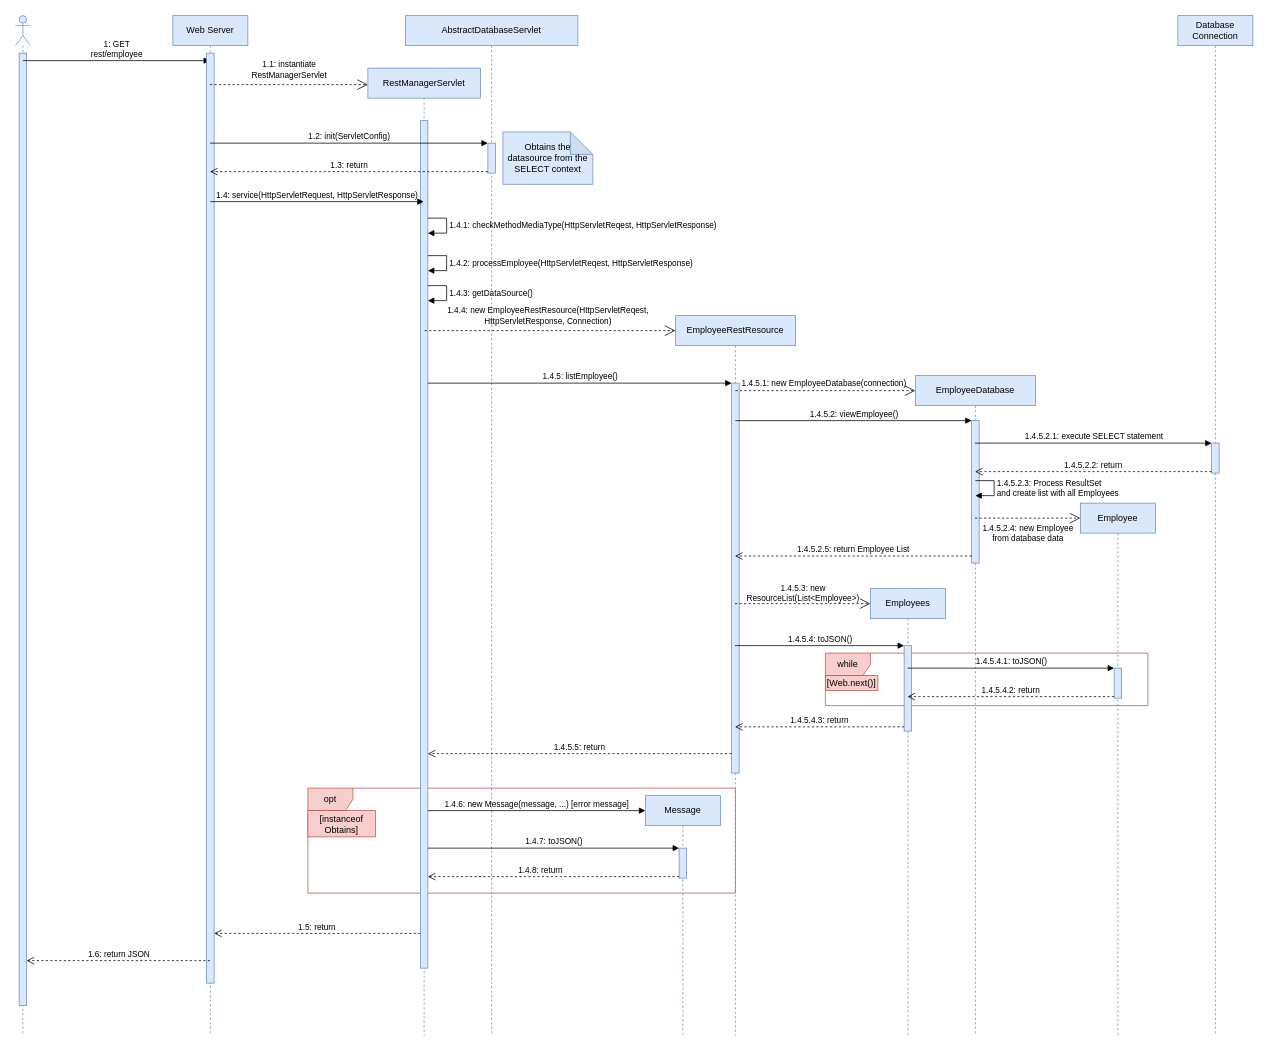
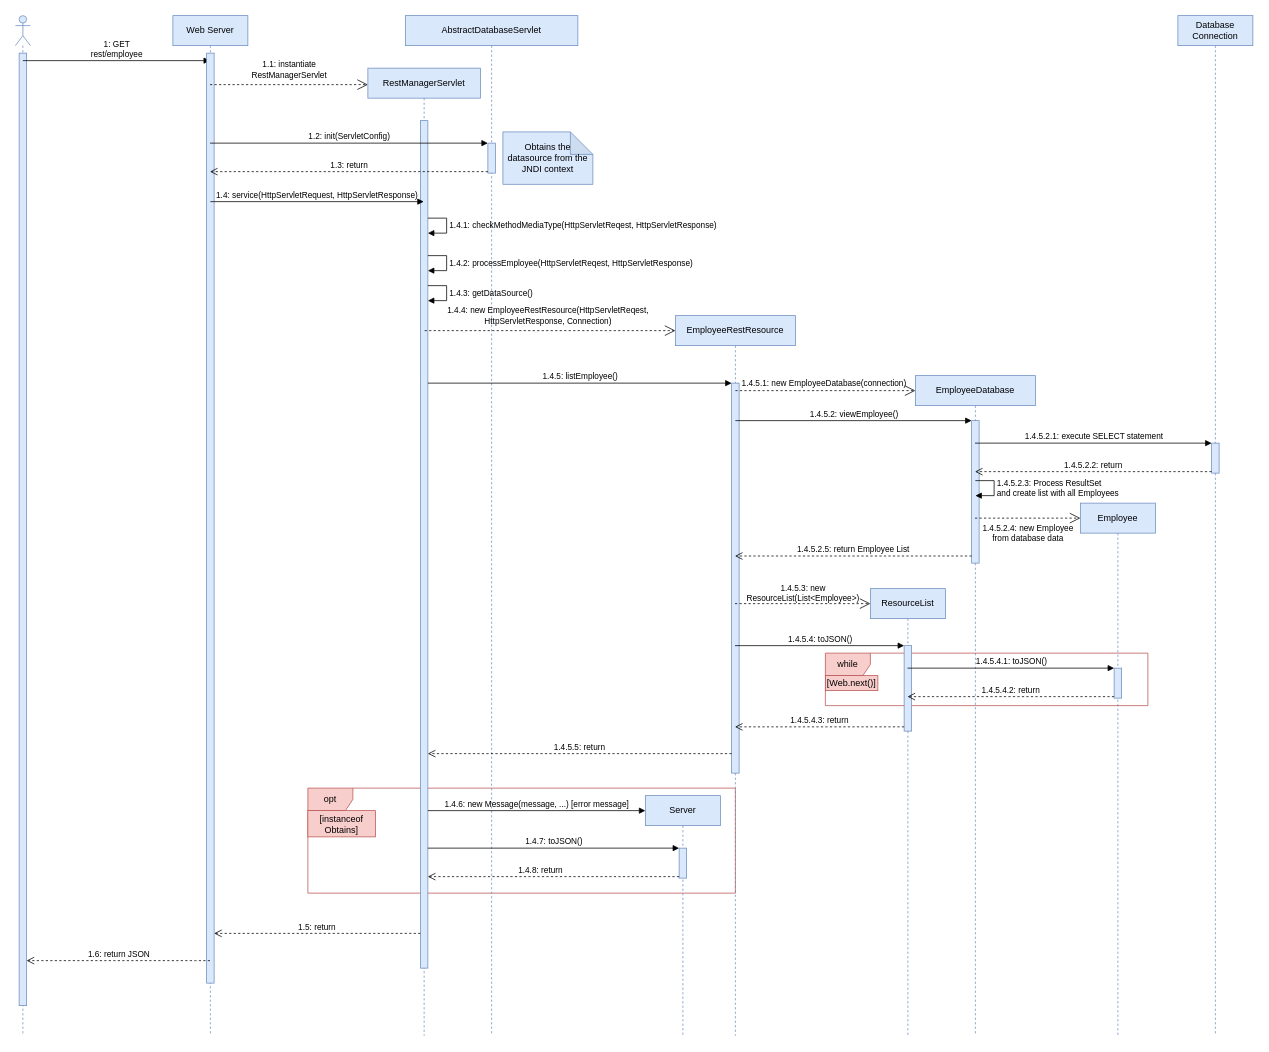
  <mxCell id="0" />
  <mxCell id="1" parent="0" />
  <mxCell id="2" value="opt" style="shape=umlFrame;whiteSpace=wrap;html=1;fillColor=#f8cecc;strokeColor=#b85450;" parent="1" vertex="1"><mxGeometry x="410" y="1050" width="570" height="140" as="geometry" /></mxCell>
  <mxCell id="3" value="" style="shape=umlLifeline;participant=umlActor;perimeter=lifelinePerimeter;whiteSpace=wrap;html=1;container=1;collapsible=0;recursiveResize=0;verticalAlign=top;spacingTop=36;outlineConnect=0;fillColor=#dae8fc;strokeColor=#6c8ebf;" parent="1" vertex="1"><mxGeometry x="20" y="20" width="20" height="1360" as="geometry" /></mxCell>
  <mxCell id="4" value="" style="html=1;points=[];perimeter=orthogonalPerimeter;fillColor=#dae8fc;strokeColor=#6c8ebf;" parent="3" vertex="1"><mxGeometry x="5" y="50" width="10" height="1270" as="geometry" /></mxCell>
  <mxCell id="5" value="1: GET&lt;br&gt;rest/employee" style="html=1;verticalAlign=bottom;endArrow=block;labelBackgroundColor=none;" parent="3" target="10" edge="1"><mxGeometry width="80" relative="1" as="geometry"><mxPoint x="10" y="60" as="sourcePoint" /><mxPoint x="90" y="60" as="targetPoint" /></mxGeometry></mxCell>
  <mxCell id="6" value="Database Connection" style="shape=umlLifeline;perimeter=lifelinePerimeter;whiteSpace=wrap;html=1;container=1;collapsible=0;recursiveResize=0;outlineConnect=0;fillColor=#dae8fc;strokeColor=#6c8ebf;" parent="1" vertex="1"><mxGeometry x="1570" y="20" width="100" height="1360" as="geometry" /></mxCell>
  <mxCell id="7" value="" style="html=1;points=[];perimeter=orthogonalPerimeter;fillColor=#dae8fc;strokeColor=#6c8ebf;" parent="6" vertex="1"><mxGeometry x="45" y="570" width="10" height="40" as="geometry" /></mxCell>
  <mxCell id="8" value="RestManagerServlet" style="shape=umlLifeline;perimeter=lifelinePerimeter;whiteSpace=wrap;html=1;container=1;collapsible=0;recursiveResize=0;outlineConnect=0;fillColor=#dae8fc;strokeColor=#6c8ebf;" parent="1" vertex="1"><mxGeometry x="490" y="90" width="150" height="1290" as="geometry" /></mxCell>
  <mxCell id="9" value="" style="html=1;points=[];perimeter=orthogonalPerimeter;fillColor=#dae8fc;strokeColor=#6c8ebf;" parent="8" vertex="1"><mxGeometry x="70" y="70" width="10" height="1130" as="geometry" /></mxCell>
  <mxCell id="10" value="Web Server" style="shape=umlLifeline;perimeter=lifelinePerimeter;whiteSpace=wrap;html=1;container=1;collapsible=0;recursiveResize=0;outlineConnect=0;fillColor=#dae8fc;strokeColor=#6c8ebf;" parent="1" vertex="1"><mxGeometry x="230" y="20" width="100" height="1360" as="geometry" /></mxCell>
  <mxCell id="11" value="" style="html=1;points=[];perimeter=orthogonalPerimeter;fillColor=#dae8fc;strokeColor=#6c8ebf;" parent="10" vertex="1"><mxGeometry x="45" y="50" width="10" height="1240" as="geometry" /></mxCell>
  <mxCell id="12" value="1.4: service(HttpServletRequest, HttpServletResponse)" style="html=1;verticalAlign=bottom;endArrow=block;labelBackgroundColor=none;" parent="10" edge="1"><mxGeometry width="80" relative="1" as="geometry"><mxPoint x="50" y="248" as="sourcePoint" /><mxPoint x="334.5" y="248" as="targetPoint" /></mxGeometry></mxCell>
  <mxCell id="13" value="AbstractDatabaseServlet" style="shape=umlLifeline;perimeter=lifelinePerimeter;whiteSpace=wrap;html=1;container=1;collapsible=0;recursiveResize=0;outlineConnect=0;fillColor=#dae8fc;strokeColor=#6c8ebf;" parent="1" vertex="1"><mxGeometry x="540" y="20" width="230" height="1360" as="geometry" /></mxCell>
  <mxCell id="14" value="" style="html=1;points=[];perimeter=orthogonalPerimeter;fillColor=#dae8fc;strokeColor=#6c8ebf;" parent="13" vertex="1"><mxGeometry x="110" y="170" width="10" height="40" as="geometry" /></mxCell>
- <mxCell id="15" value="Obtains the datasource from the SELECT context" style="shape=note;whiteSpace=wrap;html=1;backgroundOutline=1;darkOpacity=0.05;fillColor=#dae8fc;strokeColor=#6c8ebf;" parent="13" vertex="1"><mxGeometry x="130" y="155" width="120" height="70" as="geometry" /></mxCell>
+ <mxCell id="15" value="Obtains the datasource from the JNDI context" style="shape=note;whiteSpace=wrap;html=1;backgroundOutline=1;darkOpacity=0.05;fillColor=#dae8fc;strokeColor=#6c8ebf;" parent="13" vertex="1"><mxGeometry x="130" y="155" width="120" height="70" as="geometry" /></mxCell>
  <mxCell id="16" value="1.4.1: checkMethodMediaType(HttpServletReqest, HttpServletResponse)" style="edgeStyle=orthogonalEdgeStyle;html=1;align=left;spacingLeft=2;endArrow=block;rounded=0;entryX=1;entryY=0;labelBackgroundColor=none;" parent="13" edge="1"><mxGeometry relative="1" as="geometry"><mxPoint x="30" y="270" as="sourcePoint" /><Array as="points"><mxPoint x="55" y="270" /></Array><mxPoint x="30" y="290" as="targetPoint" /></mxGeometry></mxCell>
  <mxCell id="17" value="1.2: init(ServletConfig)" style="html=1;verticalAlign=bottom;endArrow=block;entryX=0;entryY=0;labelBackgroundColor=none;" parent="1" source="10" target="14" edge="1"><mxGeometry relative="1" as="geometry"><mxPoint x="565" y="170" as="sourcePoint" /></mxGeometry></mxCell>
  <mxCell id="18" value="1.3: return" style="html=1;verticalAlign=bottom;endArrow=open;dashed=1;endSize=8;exitX=0;exitY=0.95;labelBackgroundColor=none;" parent="1" source="14" target="10" edge="1"><mxGeometry relative="1" as="geometry"><mxPoint x="565" y="246" as="targetPoint" /></mxGeometry></mxCell>
  <mxCell id="19" value="1.1: instantiate&lt;br&gt;RestManagerServlet" style="endArrow=open;endSize=12;dashed=1;html=1;movable=1;resizable=0;rotatable=0;deletable=1;editable=1;connectable=0;labelBackgroundColor=none;" parent="1" source="10" edge="1"><mxGeometry y="20" width="160" relative="1" as="geometry"><mxPoint x="320" y="112" as="sourcePoint" /><mxPoint x="490" y="112" as="targetPoint" /><mxPoint as="offset" /></mxGeometry></mxCell>
  <mxCell id="20" value="1.4.3: getDataSource()" style="edgeStyle=orthogonalEdgeStyle;html=1;align=left;spacingLeft=2;endArrow=block;rounded=0;entryX=1;entryY=0;labelBackgroundColor=none;" parent="1" edge="1"><mxGeometry relative="1" as="geometry"><mxPoint x="570" y="380" as="sourcePoint" /><Array as="points"><mxPoint x="595" y="380" /></Array><mxPoint x="570" y="400" as="targetPoint" /></mxGeometry></mxCell>
  <mxCell id="21" value="EmployeeRestResource" style="shape=umlLifeline;perimeter=lifelinePerimeter;whiteSpace=wrap;html=1;container=1;collapsible=0;recursiveResize=0;outlineConnect=0;fillColor=#dae8fc;strokeColor=#6c8ebf;" parent="1" vertex="1"><mxGeometry x="900" y="420" width="160" height="960" as="geometry" /></mxCell>
  <mxCell id="22" value="" style="html=1;points=[];perimeter=orthogonalPerimeter;fillColor=#dae8fc;strokeColor=#6c8ebf;" parent="21" vertex="1"><mxGeometry x="75" y="90" width="10" height="520" as="geometry" /></mxCell>
  <mxCell id="23" value="1.4.4: new EmployeeRestResource(&lt;span style=&quot;text-align: left&quot;&gt;HttpServletReqest,&lt;br&gt;HttpServletResponse, Connection&lt;/span&gt;)" style="endArrow=open;endSize=12;dashed=1;html=1;exitX=0.14;exitY=0.424;exitDx=0;exitDy=0;exitPerimeter=0;labelBackgroundColor=none;" parent="1" edge="1"><mxGeometry x="-0.017" y="20" width="160" relative="1" as="geometry"><mxPoint x="565.7" y="440" as="sourcePoint" /><mxPoint x="900" y="440" as="targetPoint" /><mxPoint as="offset" /></mxGeometry></mxCell>
  <mxCell id="24" value="1.4.5: listEmployee()" style="html=1;verticalAlign=bottom;endArrow=block;entryX=0;entryY=0;labelBackgroundColor=none;" parent="1" source="9" target="22" edge="1"><mxGeometry relative="1" as="geometry"><mxPoint x="905" y="510" as="sourcePoint" /></mxGeometry></mxCell>
  <mxCell id="25" value="1.4.5.5: return" style="html=1;verticalAlign=bottom;endArrow=open;dashed=1;endSize=8;exitX=0;exitY=0.95;labelBackgroundColor=none;" parent="1" source="22" target="9" edge="1"><mxGeometry relative="1" as="geometry"><mxPoint x="905" y="586" as="targetPoint" /></mxGeometry></mxCell>
  <mxCell id="26" value="1.6: return JSON" style="html=1;verticalAlign=bottom;endArrow=open;dashed=1;endSize=8;labelBackgroundColor=none;" parent="1" source="10" target="4" edge="1"><mxGeometry relative="1" as="geometry"><mxPoint x="250" y="1300" as="sourcePoint" /><mxPoint x="50" y="1300" as="targetPoint" /><Array as="points"><mxPoint x="260" y="1280" /></Array></mxGeometry></mxCell>
  <mxCell id="27" value="1.4.2: processEmployee(HttpServletReqest, HttpServletResponse)" style="edgeStyle=orthogonalEdgeStyle;html=1;align=left;spacingLeft=2;endArrow=block;rounded=0;entryX=1;entryY=0;labelBackgroundColor=none;" parent="1" edge="1"><mxGeometry relative="1" as="geometry"><mxPoint x="570" y="340" as="sourcePoint" /><Array as="points"><mxPoint x="595" y="340" /></Array><mxPoint x="570" y="360" as="targetPoint" /></mxGeometry></mxCell>
  <mxCell id="28" value="EmployeeDatabase" style="shape=umlLifeline;perimeter=lifelinePerimeter;whiteSpace=wrap;html=1;container=1;collapsible=0;recursiveResize=0;outlineConnect=0;fillColor=#dae8fc;strokeColor=#6c8ebf;" parent="1" vertex="1"><mxGeometry x="1220" y="500" width="160" height="880" as="geometry" /></mxCell>
  <mxCell id="29" value="" style="html=1;points=[];perimeter=orthogonalPerimeter;fillColor=#dae8fc;strokeColor=#6c8ebf;" parent="28" vertex="1"><mxGeometry x="75" y="60" width="10" height="190" as="geometry" /></mxCell>
  <mxCell id="30" value="1.4.5.2: viewEmployee()" style="html=1;verticalAlign=bottom;endArrow=block;entryX=0;entryY=0;labelBackgroundColor=none;" parent="1" target="29" edge="1"><mxGeometry relative="1" as="geometry"><mxPoint x="980" y="560" as="sourcePoint" /></mxGeometry></mxCell>
  <mxCell id="31" value="1.4.5.2.5: return Employee List" style="html=1;verticalAlign=bottom;endArrow=open;dashed=1;endSize=8;exitX=0;exitY=0.95;labelBackgroundColor=none;" parent="1" source="29" target="21" edge="1"><mxGeometry relative="1" as="geometry"><mxPoint x="980" y="693" as="targetPoint" /></mxGeometry></mxCell>
  <mxCell id="32" value="1.4.5.1: new EmployeeDatabase(connection)" style="endArrow=open;endSize=12;dashed=1;html=1;labelBackgroundColor=none;" parent="1" edge="1"><mxGeometry x="-0.017" y="10" width="160" relative="1" as="geometry"><mxPoint x="980" y="520" as="sourcePoint" /><mxPoint x="1220" y="520" as="targetPoint" /><mxPoint as="offset" /></mxGeometry></mxCell>
  <mxCell id="33" value="1.4.5.2.1: execute SELECT statement" style="html=1;verticalAlign=bottom;endArrow=block;entryX=0;entryY=0;labelBackgroundColor=none;" parent="1" target="7" edge="1"><mxGeometry relative="1" as="geometry"><mxPoint x="1299.5" y="590" as="sourcePoint" /></mxGeometry></mxCell>
  <mxCell id="34" value="1.4.5.2.2: return" style="html=1;verticalAlign=bottom;endArrow=open;dashed=1;endSize=8;exitX=0;exitY=0.95;labelBackgroundColor=none;" parent="1" source="7" edge="1"><mxGeometry relative="1" as="geometry"><mxPoint x="1299.5" y="628" as="targetPoint" /></mxGeometry></mxCell>
  <mxCell id="35" value="1.4.5.2.3: Process ResultSet&lt;br&gt;and create list with all Employees&amp;nbsp;" style="edgeStyle=orthogonalEdgeStyle;html=1;align=left;spacingLeft=2;endArrow=block;rounded=0;entryX=1;entryY=0;labelBackgroundColor=none;" parent="1" edge="1"><mxGeometry relative="1" as="geometry"><mxPoint x="1300" y="640" as="sourcePoint" /><Array as="points"><mxPoint x="1325" y="640" /></Array><mxPoint x="1300" y="660" as="targetPoint" /></mxGeometry></mxCell>
  <mxCell id="36" value="Employee" style="shape=umlLifeline;perimeter=lifelinePerimeter;whiteSpace=wrap;html=1;container=1;collapsible=0;recursiveResize=0;outlineConnect=0;fillColor=#dae8fc;strokeColor=#6c8ebf;" parent="1" vertex="1"><mxGeometry x="1440" y="670" width="100" height="710" as="geometry" /></mxCell>
  <mxCell id="37" value="1.4.5.2.4: new Employee&lt;br&gt;from database data" style="endArrow=open;endSize=12;dashed=1;html=1;labelBackgroundColor=none;" parent="36" source="28" edge="1"><mxGeometry x="0.0" y="-20" width="160" relative="1" as="geometry"><mxPoint x="-60" y="20" as="sourcePoint" /><mxPoint y="20" as="targetPoint" /><mxPoint as="offset" /></mxGeometry></mxCell>
  <mxCell id="38" value="" style="html=1;points=[];perimeter=orthogonalPerimeter;fillColor=#dae8fc;strokeColor=#6c8ebf;" parent="36" vertex="1"><mxGeometry x="45" y="220" width="10" height="40" as="geometry" /></mxCell>
  <mxCell id="39" value="while" style="shape=umlFrame;whiteSpace=wrap;html=1;fillColor=#f8cecc;strokeColor=#b85450;" parent="36" vertex="1"><mxGeometry x="-340" y="200" width="430" height="70" as="geometry" /></mxCell>
- <mxCell id="40" value="Employees" style="shape=umlLifeline;perimeter=lifelinePerimeter;whiteSpace=wrap;html=1;container=1;collapsible=0;recursiveResize=0;outlineConnect=0;fillColor=#dae8fc;strokeColor=#6c8ebf;" parent="1" vertex="1"><mxGeometry x="1160" y="784" width="100" height="596" as="geometry" /></mxCell>
+ <mxCell id="40" value="ResourceList" style="shape=umlLifeline;perimeter=lifelinePerimeter;whiteSpace=wrap;html=1;container=1;collapsible=0;recursiveResize=0;outlineConnect=0;fillColor=#dae8fc;strokeColor=#6c8ebf;" parent="1" vertex="1"><mxGeometry x="1160" y="784" width="100" height="596" as="geometry" /></mxCell>
  <mxCell id="41" value="1.4.5.3: new&lt;br&gt;ResourceList(List&amp;lt;Employee&amp;gt;)" style="endArrow=open;endSize=12;dashed=1;html=1;labelBackgroundColor=none;" parent="40" source="21" edge="1"><mxGeometry x="0.002" y="14" width="160" relative="1" as="geometry"><mxPoint x="-60" y="20" as="sourcePoint" /><mxPoint y="20" as="targetPoint" /><mxPoint as="offset" /></mxGeometry></mxCell>
  <mxCell id="42" value="" style="html=1;points=[];perimeter=orthogonalPerimeter;fillColor=#dae8fc;strokeColor=#6c8ebf;" parent="40" vertex="1"><mxGeometry x="45" y="76" width="10" height="114" as="geometry" /></mxCell>
  <mxCell id="43" value="1.4.5.4: toJSON()" style="html=1;verticalAlign=bottom;endArrow=block;entryX=0;entryY=0;" parent="1" source="21" target="42" edge="1"><mxGeometry relative="1" as="geometry"><mxPoint x="1060" y="860" as="sourcePoint" /></mxGeometry></mxCell>
  <mxCell id="44" value="1.4.5.4.3: return" style="html=1;verticalAlign=bottom;endArrow=open;dashed=1;endSize=8;exitX=0;exitY=0.95;labelBackgroundColor=none;" parent="1" source="42" target="21" edge="1"><mxGeometry relative="1" as="geometry"><mxPoint x="1135" y="936" as="targetPoint" /></mxGeometry></mxCell>
  <mxCell id="45" value="1.4.5.4.2: return" style="html=1;verticalAlign=bottom;endArrow=open;dashed=1;endSize=8;exitX=0;exitY=0.95;labelBackgroundColor=none;" parent="1" source="38" target="40" edge="1"><mxGeometry relative="1" as="geometry"><mxPoint x="1415" y="956" as="targetPoint" /></mxGeometry></mxCell>
  <mxCell id="46" value="1.4.5.4.1: toJSON()" style="html=1;verticalAlign=bottom;endArrow=block;entryX=0;entryY=0;labelBackgroundColor=none;" parent="1" source="40" target="38" edge="1"><mxGeometry relative="1" as="geometry"><mxPoint x="1415" y="880" as="sourcePoint" /></mxGeometry></mxCell>
  <mxCell id="47" value="[Web.next()]" style="text;html=1;strokeColor=#b85450;fillColor=#f8cecc;align=center;verticalAlign=middle;whiteSpace=wrap;rounded=0;" parent="1" vertex="1"><mxGeometry x="1100" y="900" width="70" height="20" as="geometry" /></mxCell>
  <mxCell id="48" value="[instanceof Obtains]" style="text;html=1;strokeColor=#b85450;fillColor=#f8cecc;align=center;verticalAlign=middle;whiteSpace=wrap;rounded=0;" parent="1" vertex="1"><mxGeometry x="410" y="1080" width="90" height="35" as="geometry" /></mxCell>
  <mxCell id="49" value="1.4.6: new Message(message, ...) [error message]" style="html=1;verticalAlign=bottom;endArrow=block;labelBackgroundColor=none;" parent="1" edge="1"><mxGeometry relative="1" as="geometry"><mxPoint x="570" y="1080" as="sourcePoint" /><mxPoint x="860" y="1080" as="targetPoint" /></mxGeometry></mxCell>
- <mxCell id="50" value="Message" style="shape=umlLifeline;perimeter=lifelinePerimeter;whiteSpace=wrap;html=1;container=1;collapsible=0;recursiveResize=0;outlineConnect=0;fillColor=#dae8fc;strokeColor=#6c8ebf;" parent="1" vertex="1"><mxGeometry x="860" y="1060" width="100" height="320" as="geometry" /></mxCell>
+ <mxCell id="50" value="Server" style="shape=umlLifeline;perimeter=lifelinePerimeter;whiteSpace=wrap;html=1;container=1;collapsible=0;recursiveResize=0;outlineConnect=0;fillColor=#dae8fc;strokeColor=#6c8ebf;" parent="1" vertex="1"><mxGeometry x="860" y="1060" width="100" height="320" as="geometry" /></mxCell>
  <mxCell id="51" value="" style="html=1;points=[];perimeter=orthogonalPerimeter;fillColor=#dae8fc;strokeColor=#6c8ebf;" parent="50" vertex="1"><mxGeometry x="45" y="70" width="10" height="40" as="geometry" /></mxCell>
  <mxCell id="52" value="1.4.8: return" style="html=1;verticalAlign=bottom;endArrow=open;dashed=1;endSize=8;exitX=0;exitY=0.95;labelBackgroundColor=none;" parent="1" source="51" target="9" edge="1"><mxGeometry x="0.104" relative="1" as="geometry"><mxPoint x="835" y="1206" as="targetPoint" /><mxPoint as="offset" /></mxGeometry></mxCell>
  <mxCell id="53" value="1.4.7: toJSON()" style="html=1;verticalAlign=bottom;endArrow=block;entryX=0;entryY=0;labelBackgroundColor=none;" parent="1" source="9" target="51" edge="1"><mxGeometry relative="1" as="geometry"><mxPoint x="590" y="1130" as="sourcePoint" /></mxGeometry></mxCell>
  <mxCell id="54" value="1.5: return" style="html=1;verticalAlign=bottom;endArrow=open;dashed=1;endSize=8;labelBackgroundColor=none;exitX=0.003;exitY=0.959;exitDx=0;exitDy=0;exitPerimeter=0;" parent="1" source="9" target="11" edge="1"><mxGeometry relative="1" as="geometry"><mxPoint x="310" y="1240" as="targetPoint" /><mxPoint x="440" y="1244" as="sourcePoint" /></mxGeometry></mxCell>
